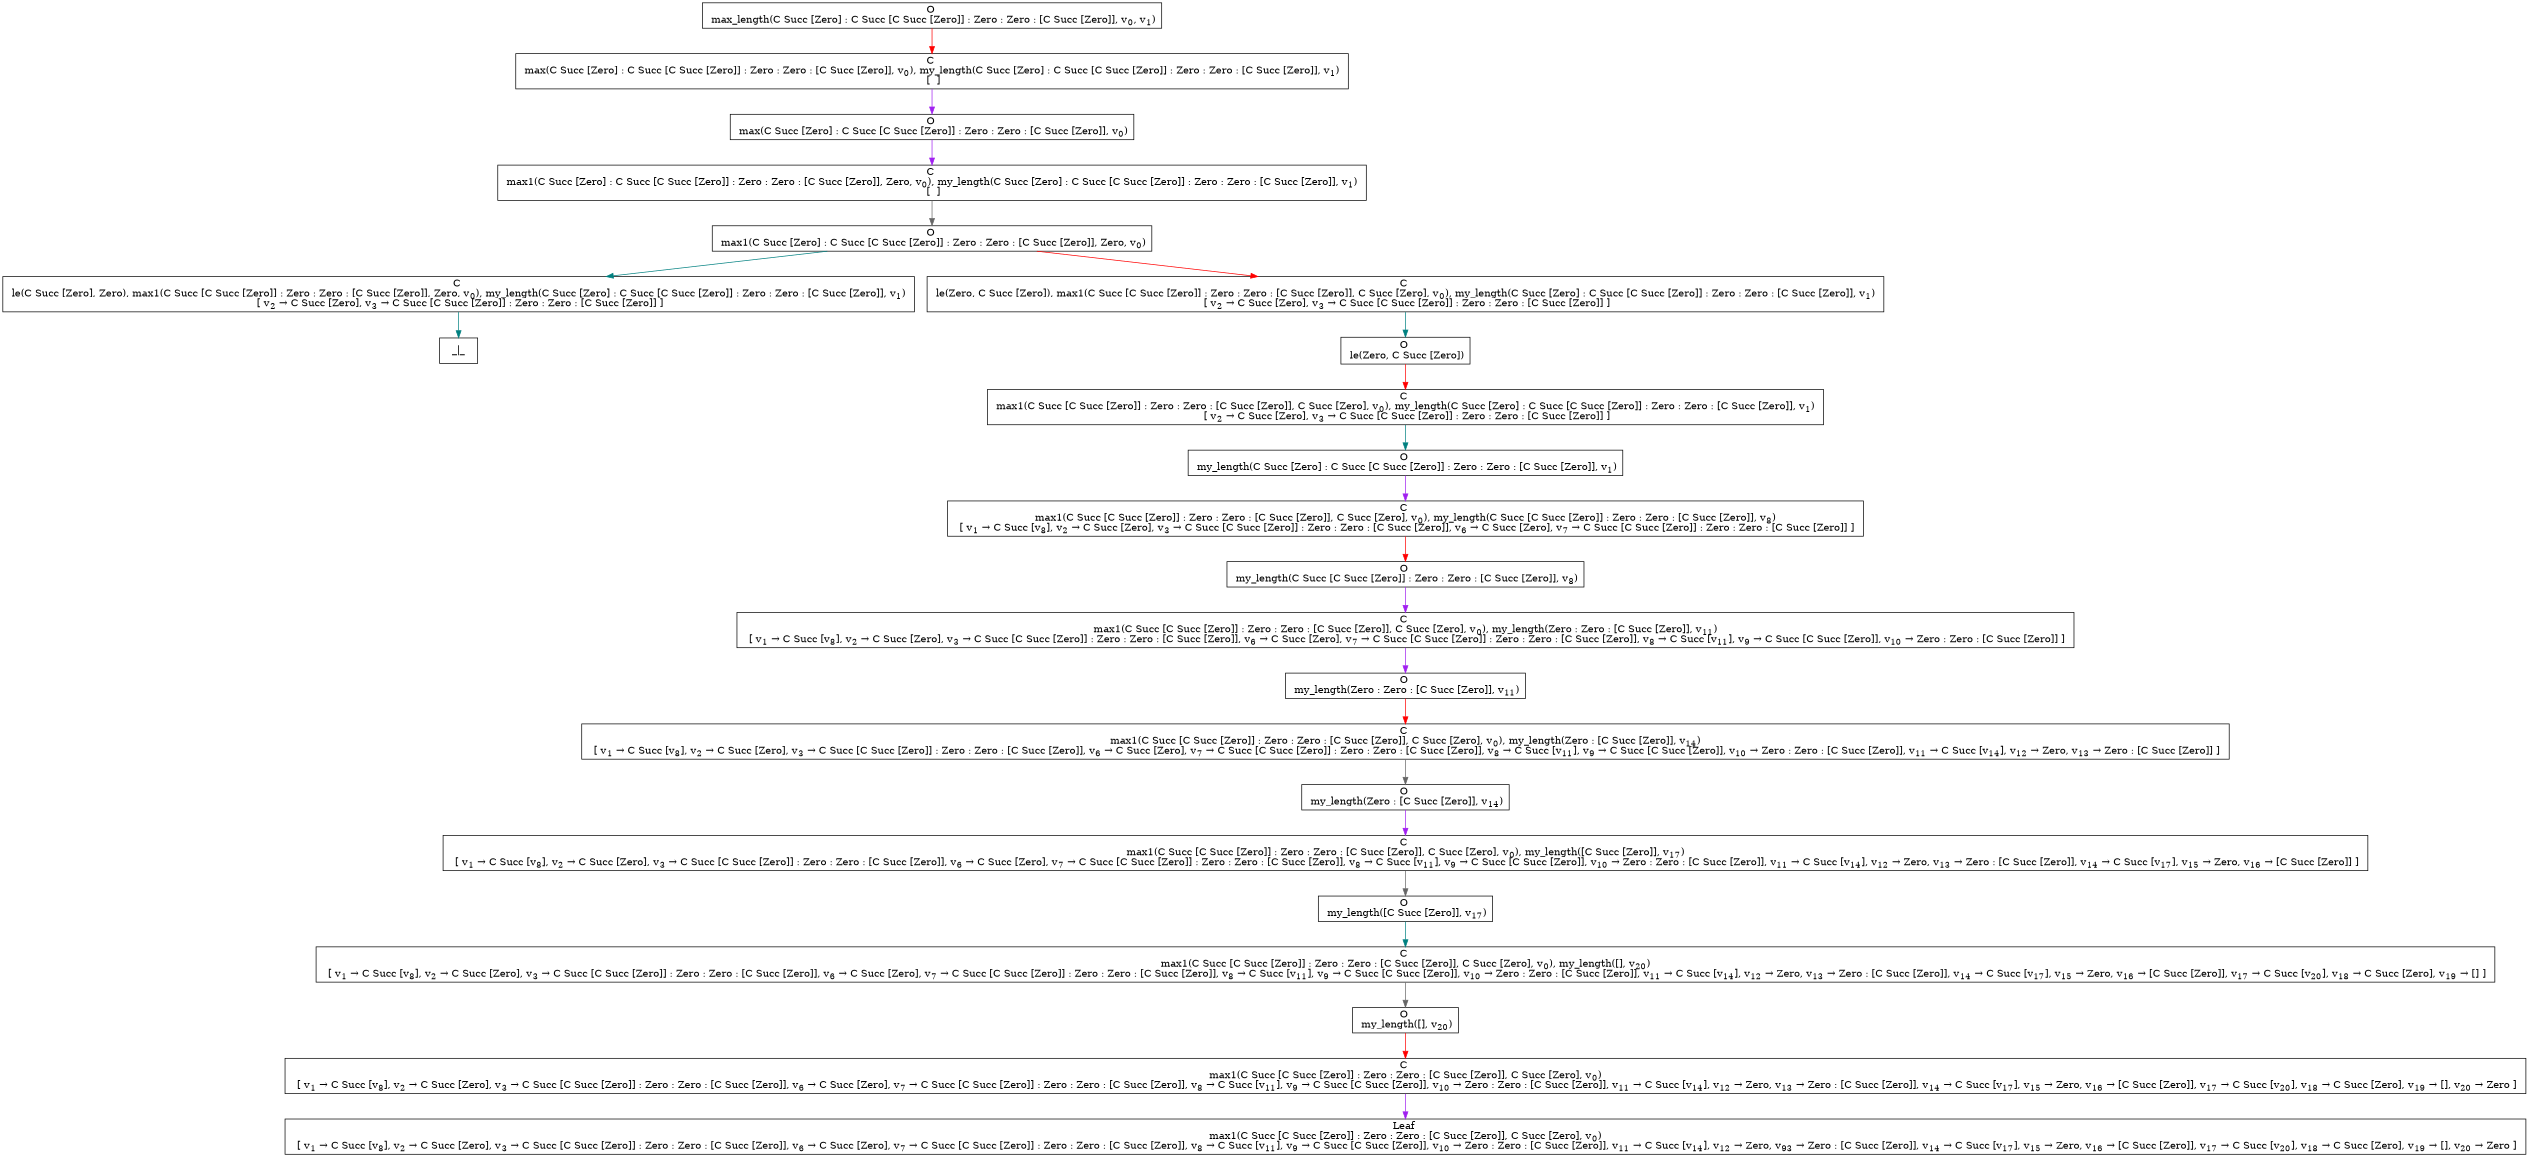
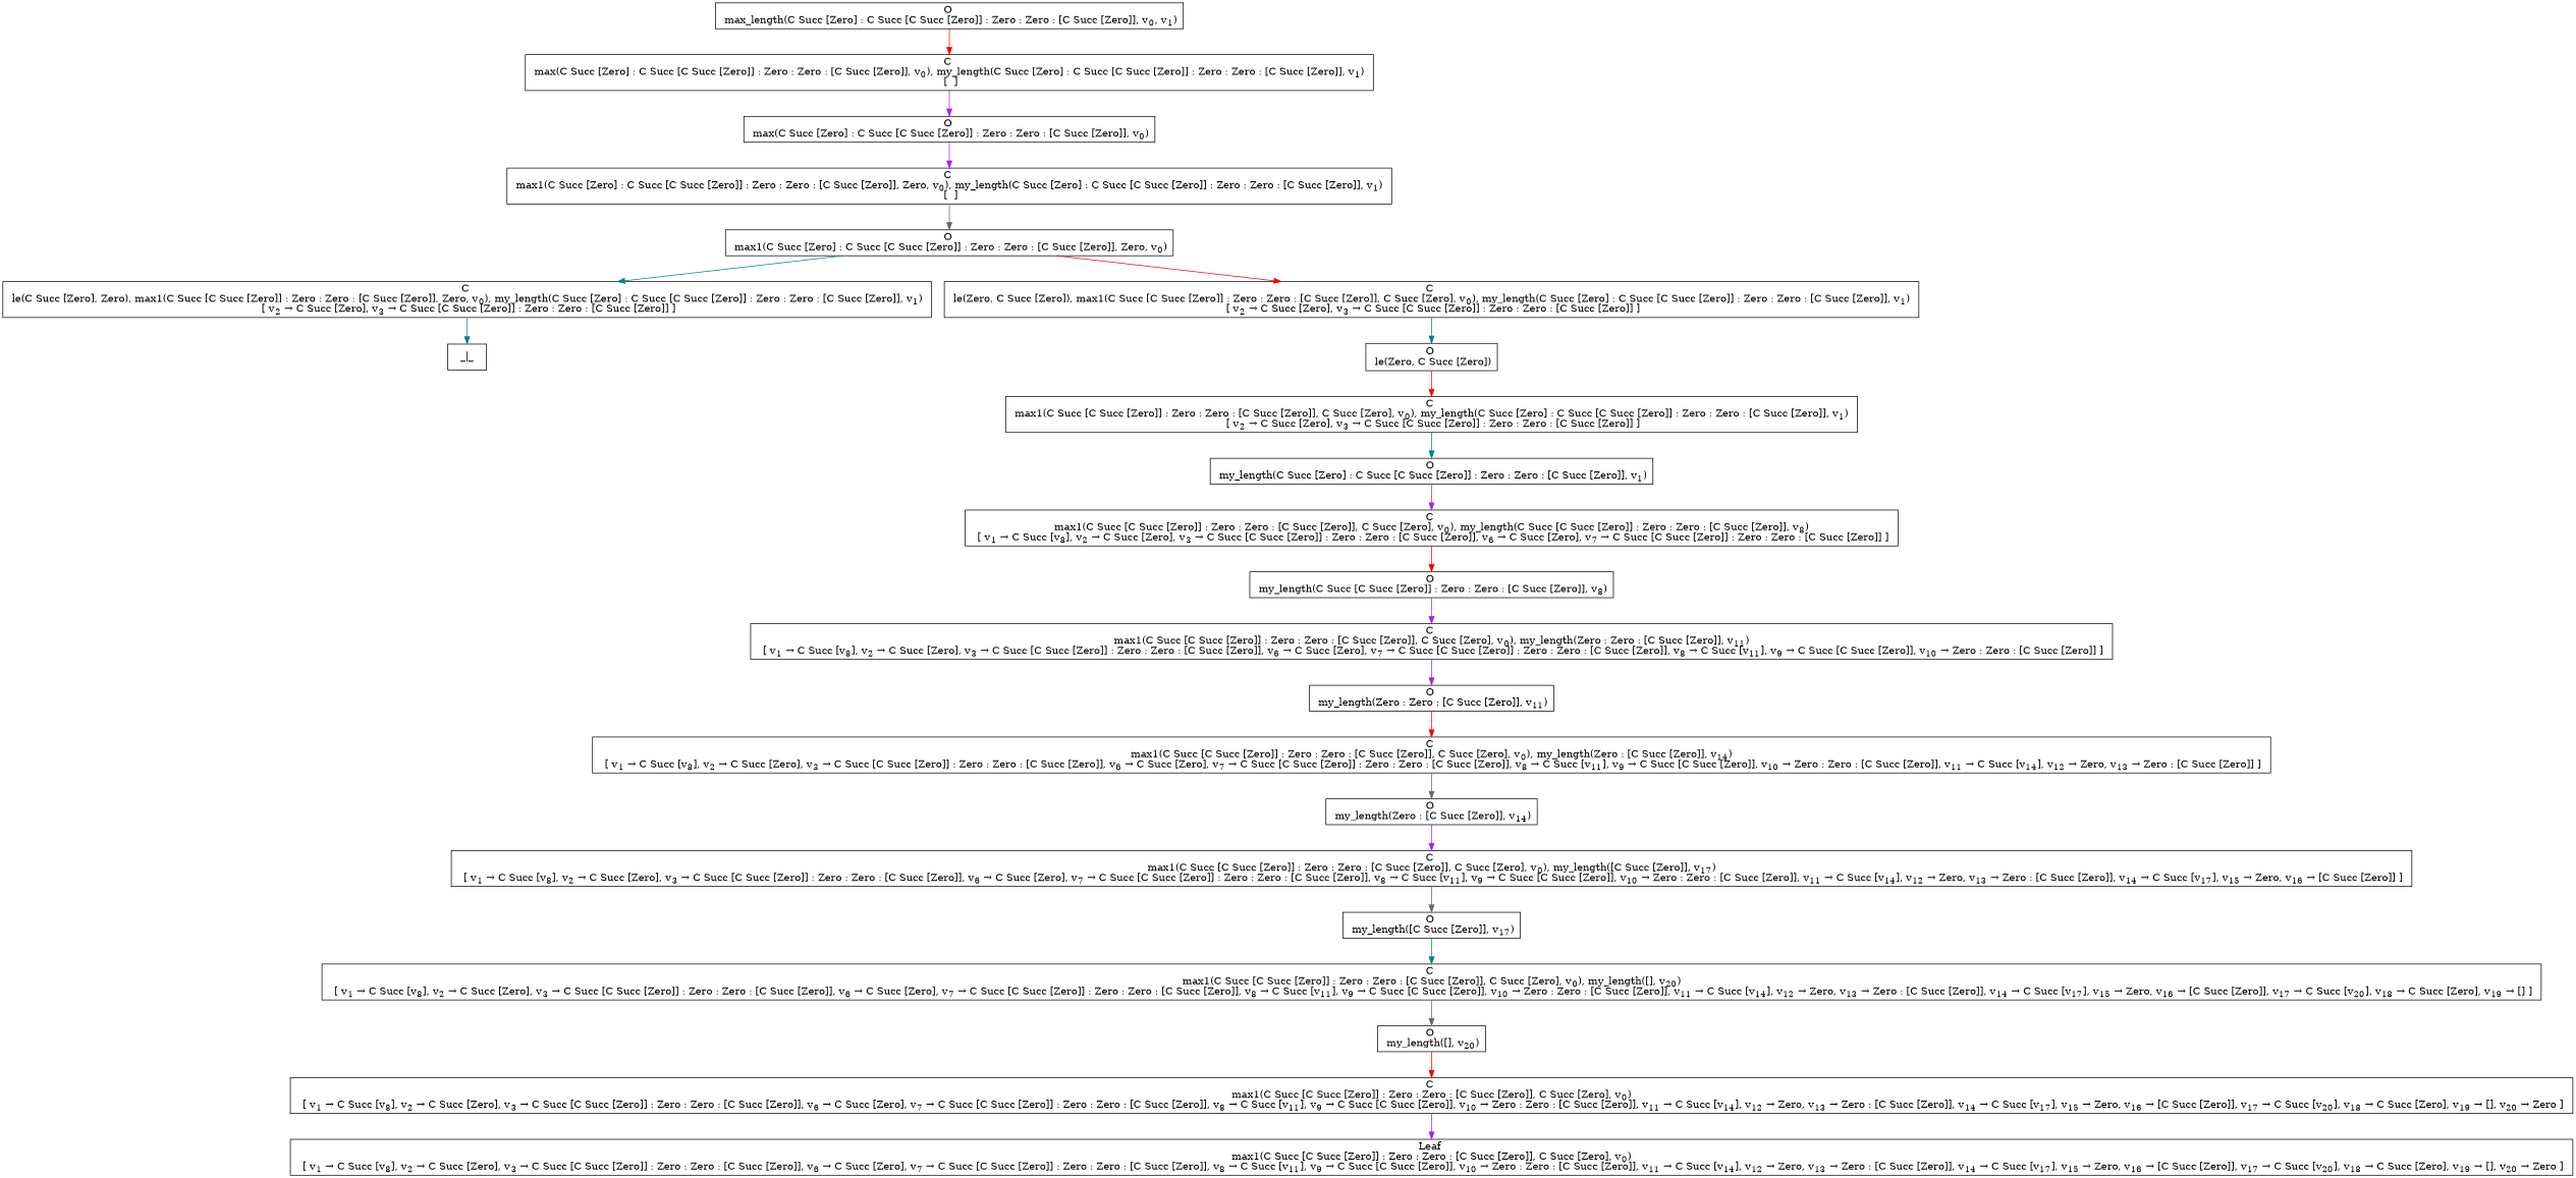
  digraph {
    rankdir=TB
    node [fillcolor=white shape=box style=filled]
    edge [color=purple]
    n1 [label=<O <BR/> max_length(C Succ [Zero] : C Succ [C Succ [Zero]] : Zero : Zero : [C Succ [Zero]], v<SUB>0</SUB>, v<SUB>1</SUB>)>]
    n2 [label=<C <BR/> max(C Succ [Zero] : C Succ [C Succ [Zero]] : Zero : Zero : [C Succ [Zero]], v<SUB>0</SUB>), my_length(C Succ [Zero] : C Succ [C Succ [Zero]] : Zero : Zero : [C Succ [Zero]], v<SUB>1</SUB>) <BR/>  [  ] >]
    n3 [label=<O <BR/> max(C Succ [Zero] : C Succ [C Succ [Zero]] : Zero : Zero : [C Succ [Zero]], v<SUB>0</SUB>)>]
    n4 [label=<C <BR/> max1(C Succ [Zero] : C Succ [C Succ [Zero]] : Zero : Zero : [C Succ [Zero]], Zero, v<SUB>0</SUB>), my_length(C Succ [Zero] : C Succ [C Succ [Zero]] : Zero : Zero : [C Succ [Zero]], v<SUB>1</SUB>) <BR/>  [  ] >]
    n5 [label=<O <BR/> max1(C Succ [Zero] : C Succ [C Succ [Zero]] : Zero : Zero : [C Succ [Zero]], Zero, v<SUB>0</SUB>)>]
    n6 [label=<C <BR/> le(C Succ [Zero], Zero), max1(C Succ [C Succ [Zero]] : Zero : Zero : [C Succ [Zero]], Zero, v<SUB>0</SUB>), my_length(C Succ [Zero] : C Succ [C Succ [Zero]] : Zero : Zero : [C Succ [Zero]], v<SUB>1</SUB>) <BR/>  [ v<SUB>2</SUB> &rarr; C Succ [Zero], v<SUB>3</SUB> &rarr; C Succ [C Succ [Zero]] : Zero : Zero : [C Succ [Zero]] ] >]
    n7 [label=<C <BR/> le(Zero, C Succ [Zero]), max1(C Succ [C Succ [Zero]] : Zero : Zero : [C Succ [Zero]], C Succ [Zero], v<SUB>0</SUB>), my_length(C Succ [Zero] : C Succ [C Succ [Zero]] : Zero : Zero : [C Succ [Zero]], v<SUB>1</SUB>) <BR/>  [ v<SUB>2</SUB> &rarr; C Succ [Zero], v<SUB>3</SUB> &rarr; C Succ [C Succ [Zero]] : Zero : Zero : [C Succ [Zero]] ] >]
    n8 [label=<_|_>]
    n9 [label=<O <BR/> le(Zero, C Succ [Zero])>]
    n10 [label=<C <BR/> max1(C Succ [C Succ [Zero]] : Zero : Zero : [C Succ [Zero]], C Succ [Zero], v<SUB>0</SUB>), my_length(C Succ [Zero] : C Succ [C Succ [Zero]] : Zero : Zero : [C Succ [Zero]], v<SUB>1</SUB>) <BR/>  [ v<SUB>2</SUB> &rarr; C Succ [Zero], v<SUB>3</SUB> &rarr; C Succ [C Succ [Zero]] : Zero : Zero : [C Succ [Zero]] ] >]
    n11 [label=<O <BR/> my_length(C Succ [Zero] : C Succ [C Succ [Zero]] : Zero : Zero : [C Succ [Zero]], v<SUB>1</SUB>)>]
    n12 [label=<C <BR/> max1(C Succ [C Succ [Zero]] : Zero : Zero : [C Succ [Zero]], C Succ [Zero], v<SUB>0</SUB>), my_length(C Succ [C Succ [Zero]] : Zero : Zero : [C Succ [Zero]], v<SUB>8</SUB>) <BR/>  [ v<SUB>1</SUB> &rarr; C Succ [v<SUB>8</SUB>], v<SUB>2</SUB> &rarr; C Succ [Zero], v<SUB>3</SUB> &rarr; C Succ [C Succ [Zero]] : Zero : Zero : [C Succ [Zero]], v<SUB>6</SUB> &rarr; C Succ [Zero], v<SUB>7</SUB> &rarr; C Succ [C Succ [Zero]] : Zero : Zero : [C Succ [Zero]] ] >]
    n13 [label=<O <BR/> my_length(C Succ [C Succ [Zero]] : Zero : Zero : [C Succ [Zero]], v<SUB>8</SUB>)>]
    n14 [label=<C <BR/> max1(C Succ [C Succ [Zero]] : Zero : Zero : [C Succ [Zero]], C Succ [Zero], v<SUB>0</SUB>), my_length(Zero : Zero : [C Succ [Zero]], v<SUB>11</SUB>) <BR/>  [ v<SUB>1</SUB> &rarr; C Succ [v<SUB>8</SUB>], v<SUB>2</SUB> &rarr; C Succ [Zero], v<SUB>3</SUB> &rarr; C Succ [C Succ [Zero]] : Zero : Zero : [C Succ [Zero]], v<SUB>6</SUB> &rarr; C Succ [Zero], v<SUB>7</SUB> &rarr; C Succ [C Succ [Zero]] : Zero : Zero : [C Succ [Zero]], v<SUB>8</SUB> &rarr; C Succ [v<SUB>11</SUB>], v<SUB>9</SUB> &rarr; C Succ [C Succ [Zero]], v<SUB>10</SUB> &rarr; Zero : Zero : [C Succ [Zero]] ] >]
    n15 [label=<O <BR/> my_length(Zero : Zero : [C Succ [Zero]], v<SUB>11</SUB>)>]
    n16 [label=<C <BR/> max1(C Succ [C Succ [Zero]] : Zero : Zero : [C Succ [Zero]], C Succ [Zero], v<SUB>0</SUB>), my_length(Zero : [C Succ [Zero]], v<SUB>14</SUB>) <BR/>  [ v<SUB>1</SUB> &rarr; C Succ [v<SUB>8</SUB>], v<SUB>2</SUB> &rarr; C Succ [Zero], v<SUB>3</SUB> &rarr; C Succ [C Succ [Zero]] : Zero : Zero : [C Succ [Zero]], v<SUB>6</SUB> &rarr; C Succ [Zero], v<SUB>7</SUB> &rarr; C Succ [C Succ [Zero]] : Zero : Zero : [C Succ [Zero]], v<SUB>8</SUB> &rarr; C Succ [v<SUB>11</SUB>], v<SUB>9</SUB> &rarr; C Succ [C Succ [Zero]], v<SUB>10</SUB> &rarr; Zero : Zero : [C Succ [Zero]], v<SUB>11</SUB> &rarr; C Succ [v<SUB>14</SUB>], v<SUB>12</SUB> &rarr; Zero, v<SUB>13</SUB> &rarr; Zero : [C Succ [Zero]] ] >]
    n17 [label=<O <BR/> my_length(Zero : [C Succ [Zero]], v<SUB>14</SUB>)>]
    n18 [label=<C <BR/> max1(C Succ [C Succ [Zero]] : Zero : Zero : [C Succ [Zero]], C Succ [Zero], v<SUB>0</SUB>), my_length([C Succ [Zero]], v<SUB>17</SUB>) <BR/>  [ v<SUB>1</SUB> &rarr; C Succ [v<SUB>8</SUB>], v<SUB>2</SUB> &rarr; C Succ [Zero], v<SUB>3</SUB> &rarr; C Succ [C Succ [Zero]] : Zero : Zero : [C Succ [Zero]], v<SUB>6</SUB> &rarr; C Succ [Zero], v<SUB>7</SUB> &rarr; C Succ [C Succ [Zero]] : Zero : Zero : [C Succ [Zero]], v<SUB>8</SUB> &rarr; C Succ [v<SUB>11</SUB>], v<SUB>9</SUB> &rarr; C Succ [C Succ [Zero]], v<SUB>10</SUB> &rarr; Zero : Zero : [C Succ [Zero]], v<SUB>11</SUB> &rarr; C Succ [v<SUB>14</SUB>], v<SUB>12</SUB> &rarr; Zero, v<SUB>13</SUB> &rarr; Zero : [C Succ [Zero]], v<SUB>14</SUB> &rarr; C Succ [v<SUB>17</SUB>], v<SUB>15</SUB> &rarr; Zero, v<SUB>16</SUB> &rarr; [C Succ [Zero]] ] >]
    n19 [label=<O <BR/> my_length([C Succ [Zero]], v<SUB>17</SUB>)>]
    n20 [label=<C <BR/> max1(C Succ [C Succ [Zero]] : Zero : Zero : [C Succ [Zero]], C Succ [Zero], v<SUB>0</SUB>), my_length([], v<SUB>20</SUB>) <BR/>  [ v<SUB>1</SUB> &rarr; C Succ [v<SUB>8</SUB>], v<SUB>2</SUB> &rarr; C Succ [Zero], v<SUB>3</SUB> &rarr; C Succ [C Succ [Zero]] : Zero : Zero : [C Succ [Zero]], v<SUB>6</SUB> &rarr; C Succ [Zero], v<SUB>7</SUB> &rarr; C Succ [C Succ [Zero]] : Zero : Zero : [C Succ [Zero]], v<SUB>8</SUB> &rarr; C Succ [v<SUB>11</SUB>], v<SUB>9</SUB> &rarr; C Succ [C Succ [Zero]], v<SUB>10</SUB> &rarr; Zero : Zero : [C Succ [Zero]], v<SUB>11</SUB> &rarr; C Succ [v<SUB>14</SUB>], v<SUB>12</SUB> &rarr; Zero, v<SUB>13</SUB> &rarr; Zero : [C Succ [Zero]], v<SUB>14</SUB> &rarr; C Succ [v<SUB>17</SUB>], v<SUB>15</SUB> &rarr; Zero, v<SUB>16</SUB> &rarr; [C Succ [Zero]], v<SUB>17</SUB> &rarr; C Succ [v<SUB>20</SUB>], v<SUB>18</SUB> &rarr; C Succ [Zero], v<SUB>19</SUB> &rarr; [] ] >]
    n21 [label=<O <BR/> my_length([], v<SUB>20</SUB>)>]
    n22 [label=<C <BR/> max1(C Succ [C Succ [Zero]] : Zero : Zero : [C Succ [Zero]], C Succ [Zero], v<SUB>0</SUB>) <BR/>  [ v<SUB>1</SUB> &rarr; C Succ [v<SUB>8</SUB>], v<SUB>2</SUB> &rarr; C Succ [Zero], v<SUB>3</SUB> &rarr; C Succ [C Succ [Zero]] : Zero : Zero : [C Succ [Zero]], v<SUB>6</SUB> &rarr; C Succ [Zero], v<SUB>7</SUB> &rarr; C Succ [C Succ [Zero]] : Zero : Zero : [C Succ [Zero]], v<SUB>8</SUB> &rarr; C Succ [v<SUB>11</SUB>], v<SUB>9</SUB> &rarr; C Succ [C Succ [Zero]], v<SUB>10</SUB> &rarr; Zero : Zero : [C Succ [Zero]], v<SUB>11</SUB> &rarr; C Succ [v<SUB>14</SUB>], v<SUB>12</SUB> &rarr; Zero, v<SUB>13</SUB> &rarr; Zero : [C Succ [Zero]], v<SUB>14</SUB> &rarr; C Succ [v<SUB>17</SUB>], v<SUB>15</SUB> &rarr; Zero, v<SUB>16</SUB> &rarr; [C Succ [Zero]], v<SUB>17</SUB> &rarr; C Succ [v<SUB>20</SUB>], v<SUB>18</SUB> &rarr; C Succ [Zero], v<SUB>19</SUB> &rarr; [], v<SUB>20</SUB> &rarr; Zero ] >]
-   n23 [label=<Leaf <BR/> max1(C Succ [C Succ [Zero]] : Zero : Zero : [C Succ [Zero]], C Succ [Zero], v<SUB>0</SUB>) <BR/>  [ v<SUB>1</SUB> &rarr; C Succ [v<SUB>8</SUB>], v<SUB>2</SUB> &rarr; C Succ [Zero], v<SUB>3</SUB> &rarr; C Succ [C Succ [Zero]] : Zero : Zero : [C Succ [Zero]], v<SUB>6</SUB> &rarr; C Succ [Zero], v<SUB>7</SUB> &rarr; C Succ [C Succ [Zero]] : Zero : Zero : [C Succ [Zero]], v<SUB>8</SUB> &rarr; C Succ [v<SUB>11</SUB>], v<SUB>9</SUB> &rarr; C Succ [C Succ [Zero]], v<SUB>10</SUB> &rarr; Zero : Zero : [C Succ [Zero]], v<SUB>11</SUB> &rarr; C Succ [v<SUB>14</SUB>], v<SUB>12</SUB> &rarr; Zero, v<SUB>93</SUB> &rarr; Zero : [C Succ [Zero]], v<SUB>14</SUB> &rarr; C Succ [v<SUB>17</SUB>], v<SUB>15</SUB> &rarr; Zero, v<SUB>16</SUB> &rarr; [C Succ [Zero]], v<SUB>17</SUB> &rarr; C Succ [v<SUB>20</SUB>], v<SUB>18</SUB> &rarr; C Succ [Zero], v<SUB>19</SUB> &rarr; [], v<SUB>20</SUB> &rarr; Zero ] >]
+   n23 [label=<Leaf <BR/> max1(C Succ [C Succ [Zero]] : Zero : Zero : [C Succ [Zero]], C Succ [Zero], v<SUB>0</SUB>) <BR/>  [ v<SUB>1</SUB> &rarr; C Succ [v<SUB>8</SUB>], v<SUB>2</SUB> &rarr; C Succ [Zero], v<SUB>3</SUB> &rarr; C Succ [C Succ [Zero]] : Zero : Zero : [C Succ [Zero]], v<SUB>6</SUB> &rarr; C Succ [Zero], v<SUB>7</SUB> &rarr; C Succ [C Succ [Zero]] : Zero : Zero : [C Succ [Zero]], v<SUB>8</SUB> &rarr; C Succ [v<SUB>11</SUB>], v<SUB>9</SUB> &rarr; C Succ [C Succ [Zero]], v<SUB>10</SUB> &rarr; Zero : Zero : [C Succ [Zero]], v<SUB>11</SUB> &rarr; C Succ [v<SUB>14</SUB>], v<SUB>12</SUB> &rarr; Zero, v<SUB>13</SUB> &rarr; Zero : [C Succ [Zero]], v<SUB>14</SUB> &rarr; C Succ [v<SUB>17</SUB>], v<SUB>15</SUB> &rarr; Zero, v<SUB>16</SUB> &rarr; [C Succ [Zero]], v<SUB>17</SUB> &rarr; C Succ [v<SUB>20</SUB>], v<SUB>18</SUB> &rarr; C Succ [Zero], v<SUB>19</SUB> &rarr; [], v<SUB>20</SUB> &rarr; Zero ] >]
    n1 -> n2 [color=red]
    n2 -> n3
    n3 -> n4
    n4 -> n5 [color=gray40]
    n5 -> n6 [color=teal]
    n5 -> n7 [color=red]
    n6 -> n8 [color=teal]
    n7 -> n9 [color=teal]
    n9 -> n10 [color=red]
    n10 -> n11 [color=teal]
    n11 -> n12
    n12 -> n13 [color=red]
    n13 -> n14
    n14 -> n15
    n15 -> n16 [color=red]
    n16 -> n17 [color=gray40]
    n17 -> n18
    n18 -> n19 [color=gray40]
    n19 -> n20 [color=teal]
    n20 -> n21 [color=gray40]
    n21 -> n22 [color=red]
    n22 -> n23
  }
